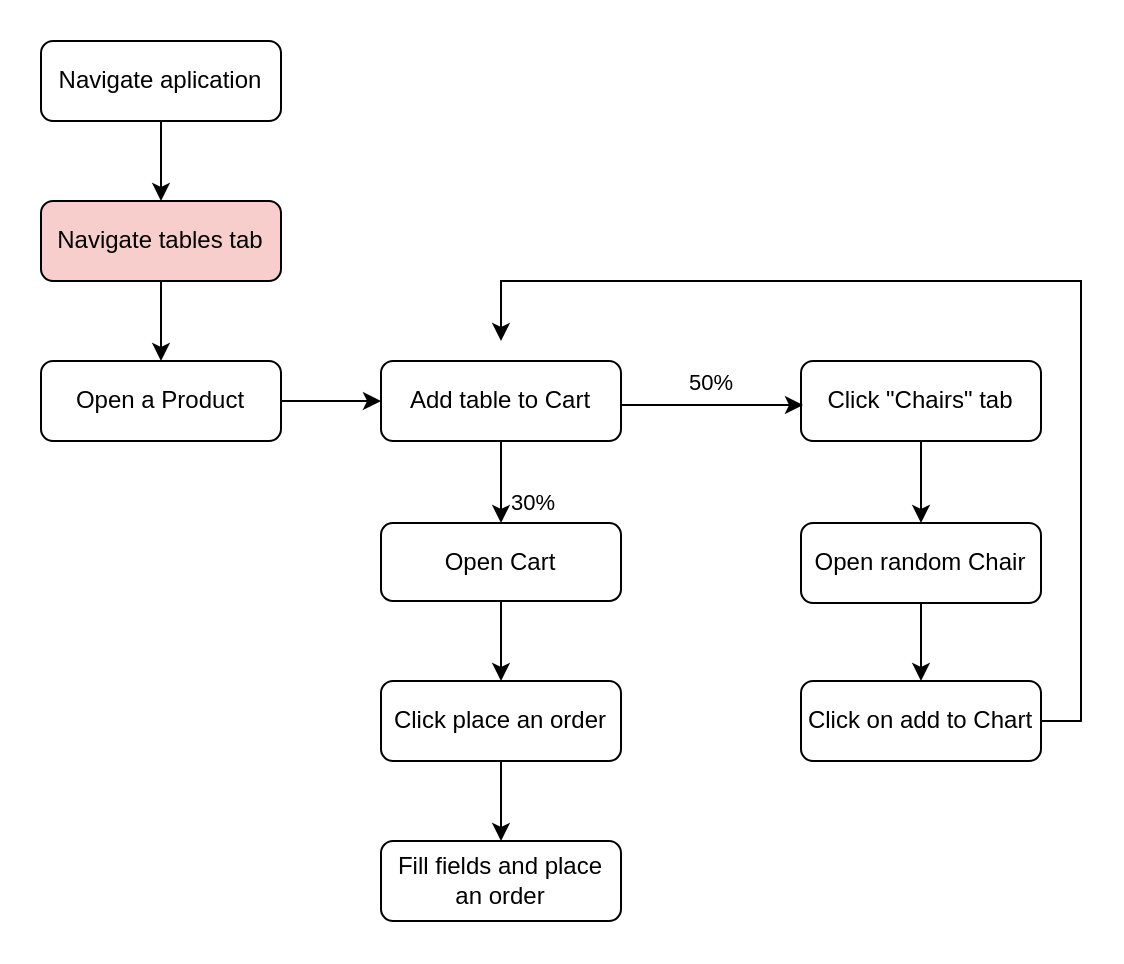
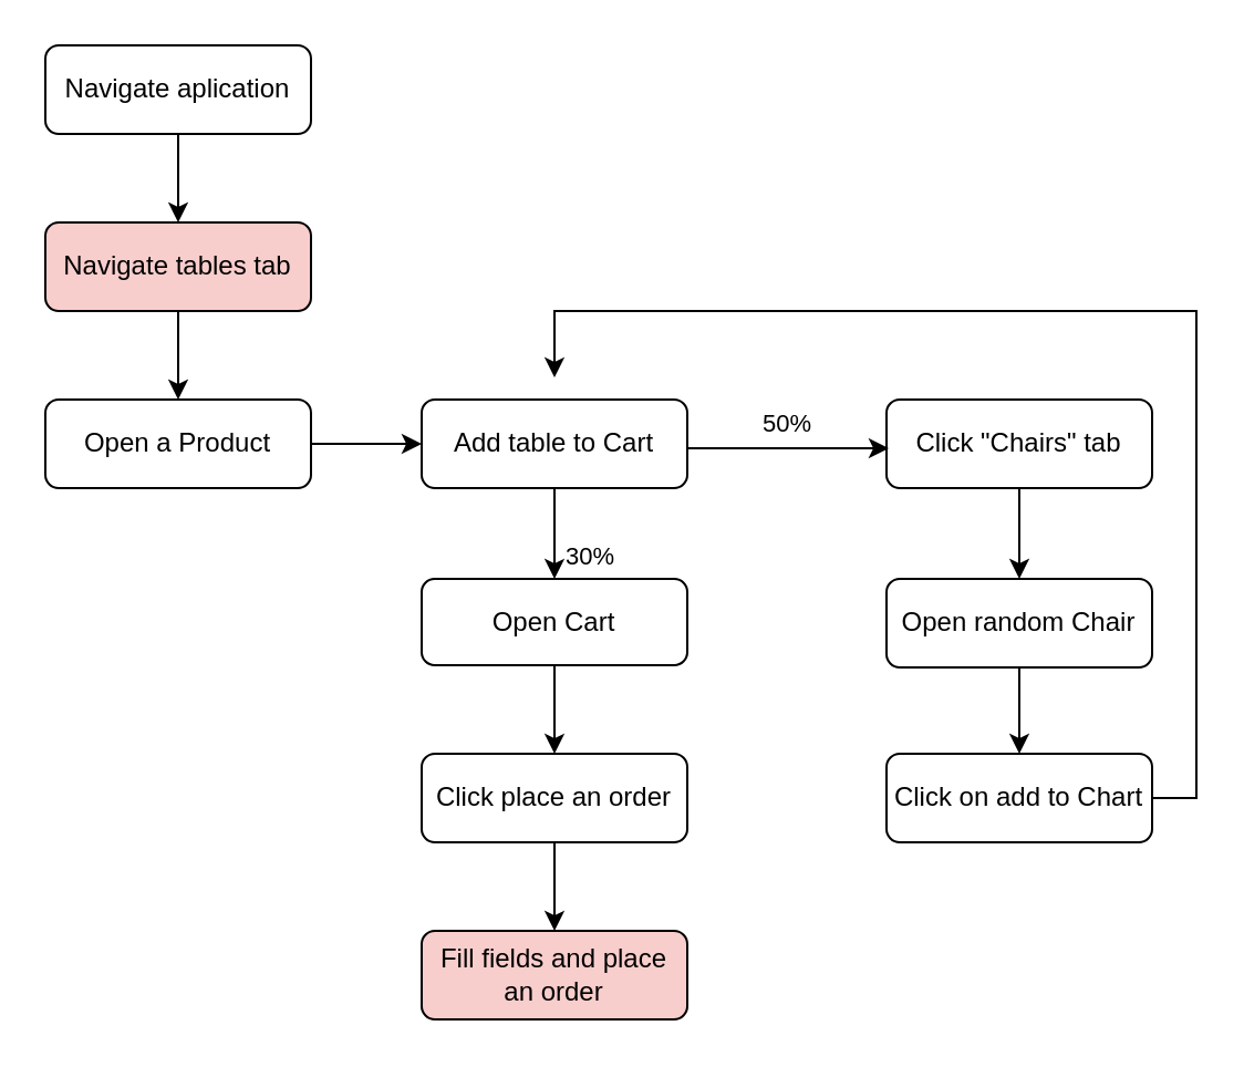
  <mxCell id="0" />
  <mxCell id="1" parent="0" />
  <mxCell id="2" style="edgeStyle=orthogonalEdgeStyle;rounded=0;orthogonalLoop=1;jettySize=auto;html=1;exitX=0.5;exitY=1;exitDx=0;exitDy=0;entryX=0.5;entryY=0;entryDx=0;entryDy=0;" edge="1" parent="1" source="3" target="7"><mxGeometry relative="1" as="geometry" /></mxCell>
  <mxCell id="3" value="Navigate tables tab" style="rounded=1;whiteSpace=wrap;html=1;fontSize=12;glass=0;strokeWidth=1;shadow=0;fillColor=#f8cecc;" parent="1" vertex="1"><mxGeometry x="20" y="100" width="120" height="40" as="geometry" /></mxCell>
  <mxCell id="4" style="edgeStyle=orthogonalEdgeStyle;rounded=0;orthogonalLoop=1;jettySize=auto;html=1;exitX=0.5;exitY=1;exitDx=0;exitDy=0;entryX=0.5;entryY=0;entryDx=0;entryDy=0;" edge="1" parent="1" source="5" target="3"><mxGeometry relative="1" as="geometry" /></mxCell>
  <mxCell id="5" value="Navigate aplication" style="rounded=1;whiteSpace=wrap;html=1;fontSize=12;glass=0;strokeWidth=1;shadow=0;" vertex="1" parent="1"><mxGeometry x="20" y="20" width="120" height="40" as="geometry" /></mxCell>
  <mxCell id="6" style="edgeStyle=orthogonalEdgeStyle;rounded=0;orthogonalLoop=1;jettySize=auto;html=1;exitX=1;exitY=0.5;exitDx=0;exitDy=0;entryX=0;entryY=0.5;entryDx=0;entryDy=0;" edge="1" parent="1" source="7" target="9"><mxGeometry relative="1" as="geometry" /></mxCell>
  <mxCell id="7" value="Open a Product" style="rounded=1;whiteSpace=wrap;html=1;" vertex="1" parent="1"><mxGeometry x="20" y="180" width="120" height="40" as="geometry" /></mxCell>
  <mxCell id="8" value="" style="edgeStyle=orthogonalEdgeStyle;rounded=0;orthogonalLoop=1;jettySize=auto;html=1;" edge="1" parent="1" source="9" target="17"><mxGeometry relative="1" as="geometry" /></mxCell>
  <mxCell id="9" value="Add table to Cart&lt;br&gt;" style="rounded=1;whiteSpace=wrap;html=1;" vertex="1" parent="1"><mxGeometry x="190" y="180" width="120" height="40" as="geometry" /></mxCell>
  <mxCell id="10" value="" style="edgeStyle=orthogonalEdgeStyle;rounded=0;orthogonalLoop=1;jettySize=auto;html=1;" edge="1" parent="1" source="11" target="13"><mxGeometry relative="1" as="geometry" /></mxCell>
  <mxCell id="11" value="Click &quot;Chairs&quot; tab&lt;br&gt;" style="whiteSpace=wrap;html=1;rounded=1;" vertex="1" parent="1"><mxGeometry x="400" y="180" width="120" height="40" as="geometry" /></mxCell>
  <mxCell id="12" value="" style="edgeStyle=orthogonalEdgeStyle;rounded=0;orthogonalLoop=1;jettySize=auto;html=1;" edge="1" parent="1" source="13" target="15"><mxGeometry relative="1" as="geometry" /></mxCell>
  <mxCell id="13" value="Open random Chair" style="whiteSpace=wrap;html=1;rounded=1;" vertex="1" parent="1"><mxGeometry x="400" y="261" width="120" height="40" as="geometry" /></mxCell>
  <mxCell id="14" style="edgeStyle=orthogonalEdgeStyle;rounded=0;orthogonalLoop=1;jettySize=auto;html=1;exitX=0;exitY=0.5;exitDx=0;exitDy=0;" edge="1" parent="1" source="15"><mxGeometry relative="1" as="geometry"><mxPoint x="250" y="170" as="targetPoint" /><Array as="points"><mxPoint x="540" y="360" /><mxPoint x="540" y="140" /><mxPoint x="250" y="140" /></Array></mxGeometry></mxCell>
  <mxCell id="15" value="Click on add to Chart" style="whiteSpace=wrap;html=1;rounded=1;" vertex="1" parent="1"><mxGeometry x="400" y="340" width="120" height="40" as="geometry" /></mxCell>
  <mxCell id="16" value="" style="edgeStyle=orthogonalEdgeStyle;rounded=0;orthogonalLoop=1;jettySize=auto;html=1;" edge="1" parent="1" source="17" target="19"><mxGeometry relative="1" as="geometry" /></mxCell>
  <mxCell id="17" value="Open Cart" style="rounded=1;whiteSpace=wrap;html=1;" vertex="1" parent="1"><mxGeometry x="190" y="261" width="120" height="39" as="geometry" /></mxCell>
  <mxCell id="18" value="" style="edgeStyle=orthogonalEdgeStyle;rounded=0;orthogonalLoop=1;jettySize=auto;html=1;" edge="1" parent="1" source="19" target="20"><mxGeometry relative="1" as="geometry" /></mxCell>
  <mxCell id="19" value="Click place an order" style="whiteSpace=wrap;html=1;rounded=1;" vertex="1" parent="1"><mxGeometry x="190" y="340" width="120" height="40" as="geometry" /></mxCell>
- <mxCell id="20" value="Fill fields and place an order" style="whiteSpace=wrap;html=1;rounded=1;" vertex="1" parent="1"><mxGeometry x="190" y="420" width="120" height="40" as="geometry" /></mxCell>
+ <mxCell id="20" value="Fill fields and place an order" style="whiteSpace=wrap;html=1;rounded=1;fillColor=#f8cecc;" vertex="1" parent="1"><mxGeometry x="190" y="420" width="120" height="40" as="geometry" /></mxCell>
  <mxCell id="21" value="" style="endArrow=classic;html=1;rounded=0;" edge="1" parent="1"><mxGeometry relative="1" as="geometry"><mxPoint x="310" y="202" as="sourcePoint" /><mxPoint x="401" y="202" as="targetPoint" /></mxGeometry></mxCell>
  <mxCell id="22" value="50%" style="edgeLabel;html=1;align=center;verticalAlign=middle;resizable=0;points=[];" vertex="1" connectable="0" parent="21"><mxGeometry x="-0.007" y="-2" relative="1" as="geometry"><mxPoint x="-1" y="-14" as="offset" /></mxGeometry></mxCell>
  <mxCell id="23" value="30%" style="edgeLabel;html=1;align=center;verticalAlign=middle;resizable=0;points=[];" vertex="1" connectable="0" parent="1"><mxGeometry x="360" y="200" as="geometry"><mxPoint x="-95" y="50" as="offset" /></mxGeometry></mxCell>
